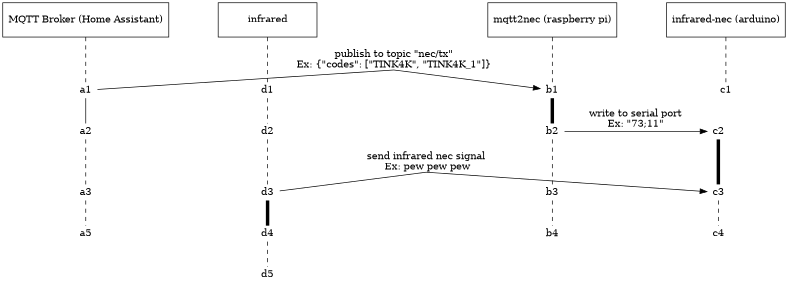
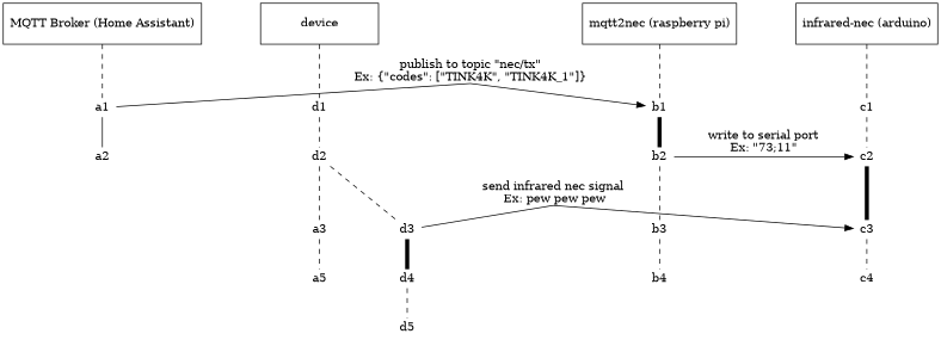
  digraph {
    nodesep=1.0
    ordering=out
    splines=line
    node [shape=none]
    edge [arrowhead=none style=dashed weight=6]
    n1 [height=0.7 label="MQTT Broker (Home Assistant)" shape=rectangle width=2]
    n2 [height=0.7 label="mqtt2nec (raspberry pi)" shape=rectangle width=2]
    n3 [height=0.7 label="infrared-nec (arduino)" shape=rectangle width=2]
-   n4 [height=0.7 label=infrared shape=rectangle width=2]
+   n4 [height=0.7 label=device shape=rectangle width=2]
    a1 [height=0 width=0]
    a2 [height=0 width=0]
    a3 [height=0 width=0]
    a5 [height=0 width=0]
    b1 [height=0 width=0]
    b2 [height=0 width=0]
    b3 [height=0 width=0]
    b4 [height=0 width=0]
    c1 [height=0 width=0]
    c2 [height=0 width=0]
    c3 [height=0 width=0]
    c4 [height=0 width=0]
    d1 [height=0 width=0]
    d2 [height=0 width=0]
    d3 [height=0 width=0]
    d4 [height=0 width=0]
    d5 [height=0 width=0]
    subgraph sub_1 {
      rank=same
      n1
      n2
      n3
      n4
    }
    subgraph sub_2 {
      n1
      a1
      a2
      a3
      a5
    }
    subgraph sub_3 {
      n2
      b1
      b2
      b3
      b4
    }
    subgraph sub_4 {
      n3
      c1
      c2
      c3
      c4
    }
    subgraph sub_5 {
      n4
      d1
      d2
      d3
      d4
      d5
    }
    subgraph sub_6 {
      rank=same
      a1
      b1
    }
    subgraph sub_7 {
      rank=same
      b2
      c2
    }
    subgraph sub_8 {
      rank=same
      c3
      d3
    }
    n1 -> a1
    n2 -> b1
    n3 -> c1
    n4 -> d1
    a1 -> a2 [style=solid]
    a1 -> b1 [arrowhead=normal label="publish to topic \"nec/tx\"\nEx: {\"codes\": [\"TINK4K\", \"TINK4K_1\"]}" style="" weight=""]
-   a2 -> a3
+   d2 -> a3
    a3 -> a5
    b1 -> b2 [penwidth=5 style=solid]
    b2 -> b3
    b2 -> c2 [arrowhead=normal label="write to serial port\nEx: \"73;11\"" style="" weight=""]
    b3 -> b4
+   c1 -> c2
    c2 -> c3 [penwidth=5 style=solid]
    c3 -> c4
    d1 -> d2
    d2 -> d3
    d3 -> c3 [arrowhead=normal label="send infrared nec signal\n Ex: pew pew pew" style="" weight=""]
    d3 -> d4 [penwidth=5 style=solid]
    d4 -> d5
  }
